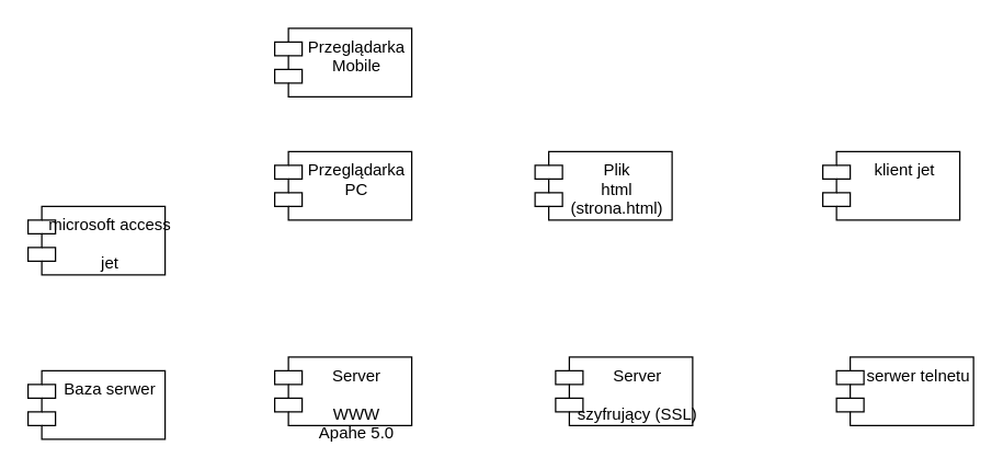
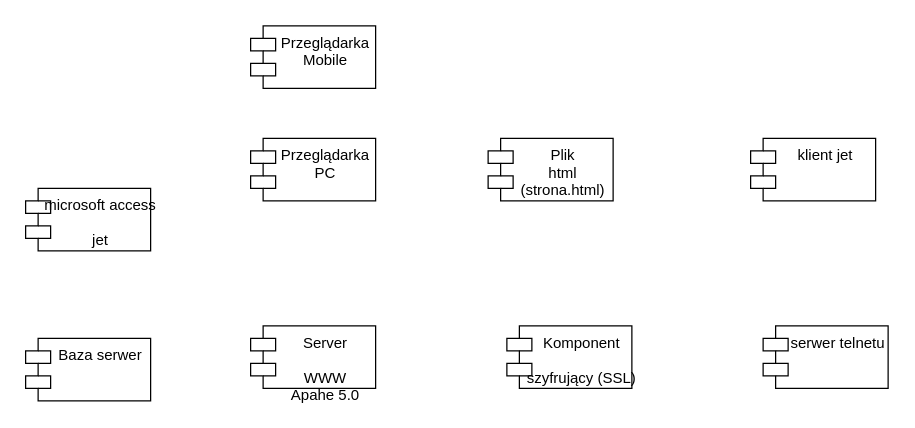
  <mxCell id="0" />
  <mxCell id="1" parent="0" />
  <mxCell id="2" value="Przeglądarka&#10;PC&#10;" style="shape=module;align=left;spacingLeft=20;align=center;verticalAlign=top;" vertex="1" parent="1"><mxGeometry x="200" y="110" width="100" height="50" as="geometry" /></mxCell>
  <mxCell id="3" value="Plik&#10;html&#10;(strona.html)&#10;" style="shape=module;align=left;spacingLeft=20;align=center;verticalAlign=top;" vertex="1" parent="1"><mxGeometry x="390" y="110" width="100" height="50" as="geometry" /></mxCell>
  <mxCell id="4" value="Server &#10;&#10;WWW&#10;Apahe 5.0&#10;" style="shape=module;align=left;spacingLeft=20;align=center;verticalAlign=top;" vertex="1" parent="1"><mxGeometry x="200" y="260" width="100" height="50" as="geometry" /></mxCell>
  <mxCell id="5" value="Przeglądarka&#10;Mobile&#10;" style="shape=module;align=left;spacingLeft=20;align=center;verticalAlign=top;" vertex="1" parent="1"><mxGeometry x="200" y="20" width="100" height="50" as="geometry" /></mxCell>
- <mxCell id="6" value="Server &#10;&#10;szyfrujący (SSL)&#10;" style="shape=module;align=left;spacingLeft=20;align=center;verticalAlign=top;" vertex="1" parent="1"><mxGeometry x="405" y="260" width="100" height="50" as="geometry" /></mxCell>
+ <mxCell id="6" value="Komponent &#10;&#10;szyfrujący (SSL)&#10;" style="shape=module;align=left;spacingLeft=20;align=center;verticalAlign=top;" vertex="1" parent="1"><mxGeometry x="405" y="260" width="100" height="50" as="geometry" /></mxCell>
  <mxCell id="7" value="microsoft access &#10;&#10;jet&#10;" style="shape=module;align=left;spacingLeft=20;align=center;verticalAlign=top;" vertex="1" parent="1"><mxGeometry x="20" y="150" width="100" height="50" as="geometry" /></mxCell>
  <mxCell id="8" value="Baza serwer" style="shape=module;align=left;spacingLeft=20;align=center;verticalAlign=top;" vertex="1" parent="1"><mxGeometry x="20" y="270" width="100" height="50" as="geometry" /></mxCell>
  <mxCell id="9" value="klient jet" style="shape=module;align=left;spacingLeft=20;align=center;verticalAlign=top;" vertex="1" parent="1"><mxGeometry x="600" y="110" width="100" height="50" as="geometry" /></mxCell>
  <mxCell id="10" value="serwer telnetu" style="shape=module;align=left;spacingLeft=20;align=center;verticalAlign=top;" vertex="1" parent="1"><mxGeometry x="610" y="260" width="100" height="50" as="geometry" /></mxCell>
